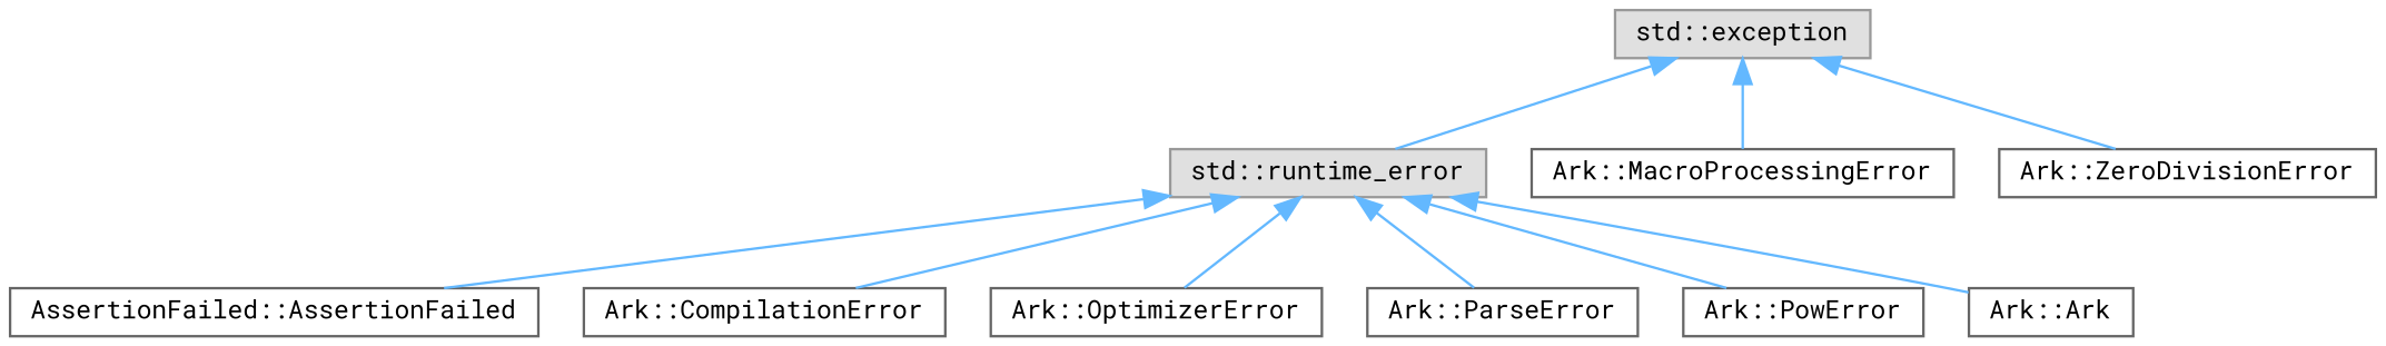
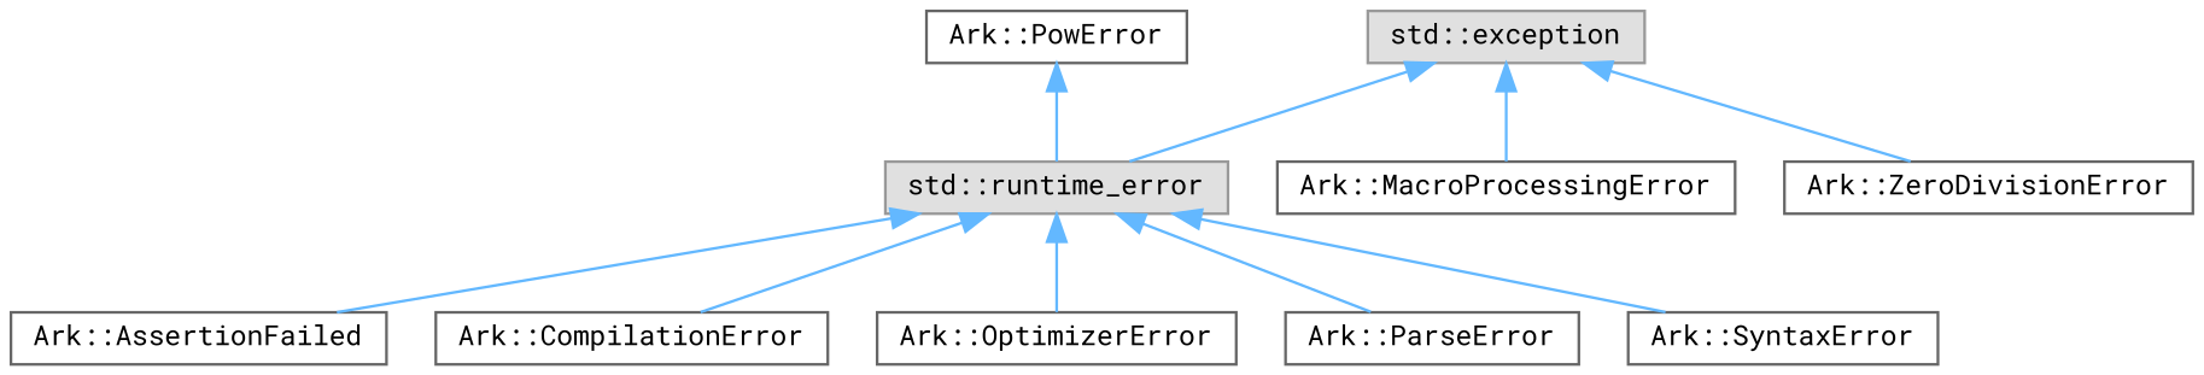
  digraph {
    fontname="Roboto Mono"
    rankdir=TB
    node [color=grey40 fillcolor=white fontname="Roboto Mono" fontsize=10 shape=box style=filled]
    edge [color=steelblue1 dir=back fontname="Roboto Mono" fontsize=10 labelfontname=Helvetica labelfontsize=10 style=solid]
    n1 [color=grey60 fillcolor="#E0E0E0" height=0.2 label="std::exception" width=0.4]
    n2 [color=grey60 fillcolor="#E0E0E0" height=0.2 label="std::runtime_error" width=0.4]
    n3 [height=0.2 label="Ark::MacroProcessingError" width=0.4]
    n4 [height=0.2 label="Ark::ZeroDivisionError" width=0.4]
-   n5 [height=0.2 label="AssertionFailed::AssertionFailed" width=0.4]
+   n5 [height=0.2 label="Ark::AssertionFailed" width=0.4]
    n6 [height=0.2 label="Ark::CompilationError" width=0.4]
    n7 [height=0.2 label="Ark::OptimizerError" width=0.4]
    n8 [height=0.2 label="Ark::ParseError" width=0.4]
    n9 [height=0.2 label="Ark::PowError" width=0.4]
-   n10 [height=0.2 label="Ark::Ark" width=0.4]
+   n10 [height=0.2 label="Ark::SyntaxError" width=0.4]
    n1 -> n2
    n1 -> n3
    n1 -> n4
    n2 -> n5
    n2 -> n6
    n2 -> n7
    n2 -> n8
-   n2 -> n9
+   n9 -> n2
    n2 -> n10
  }
